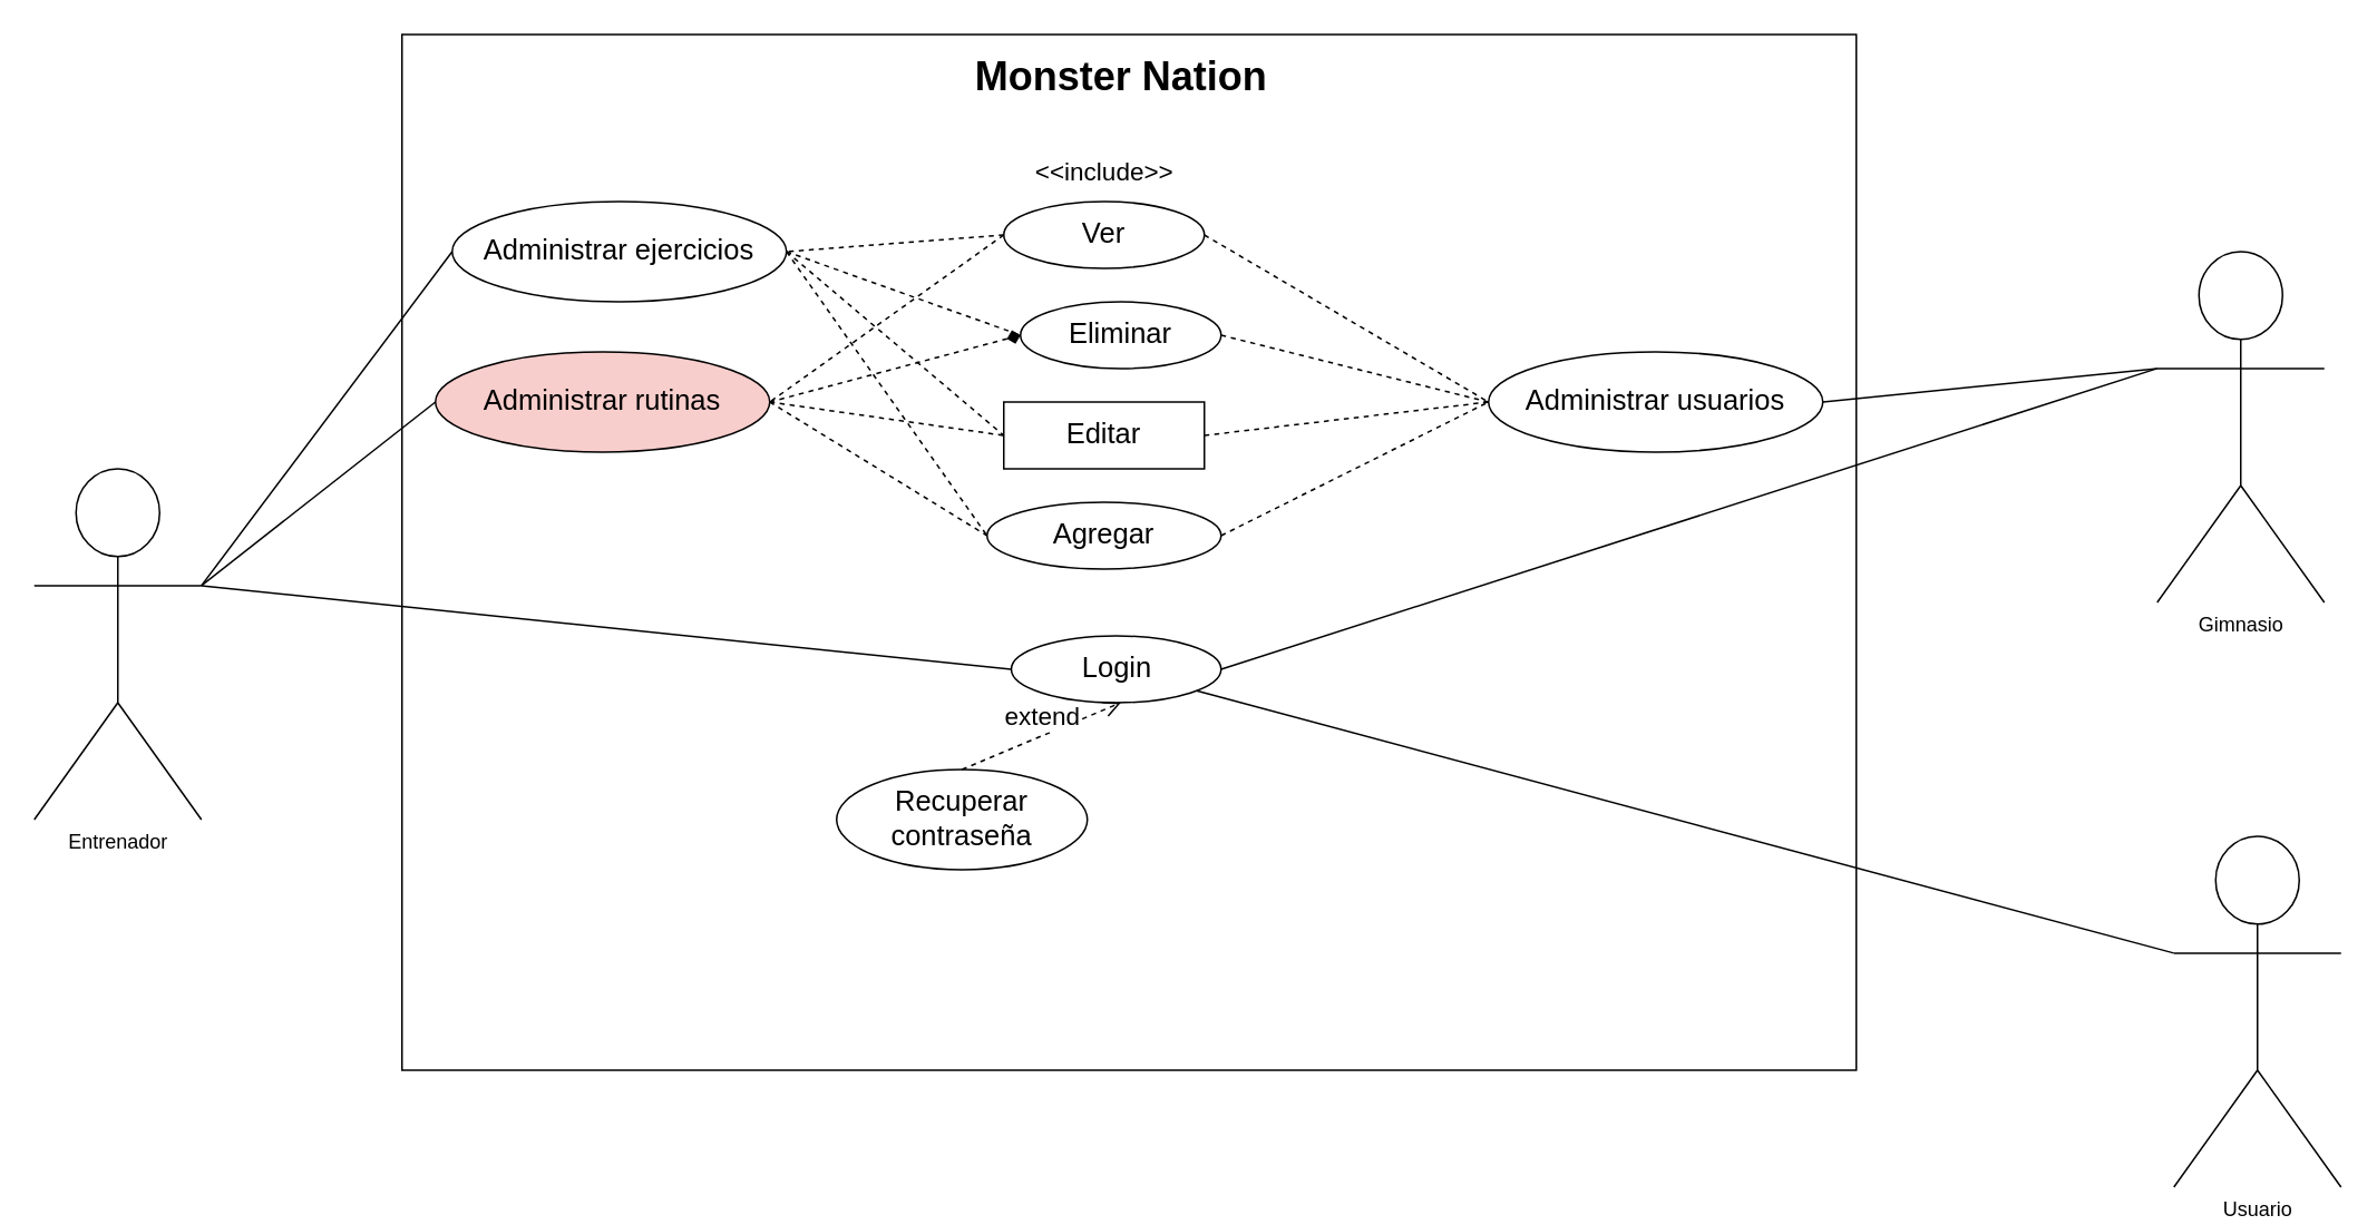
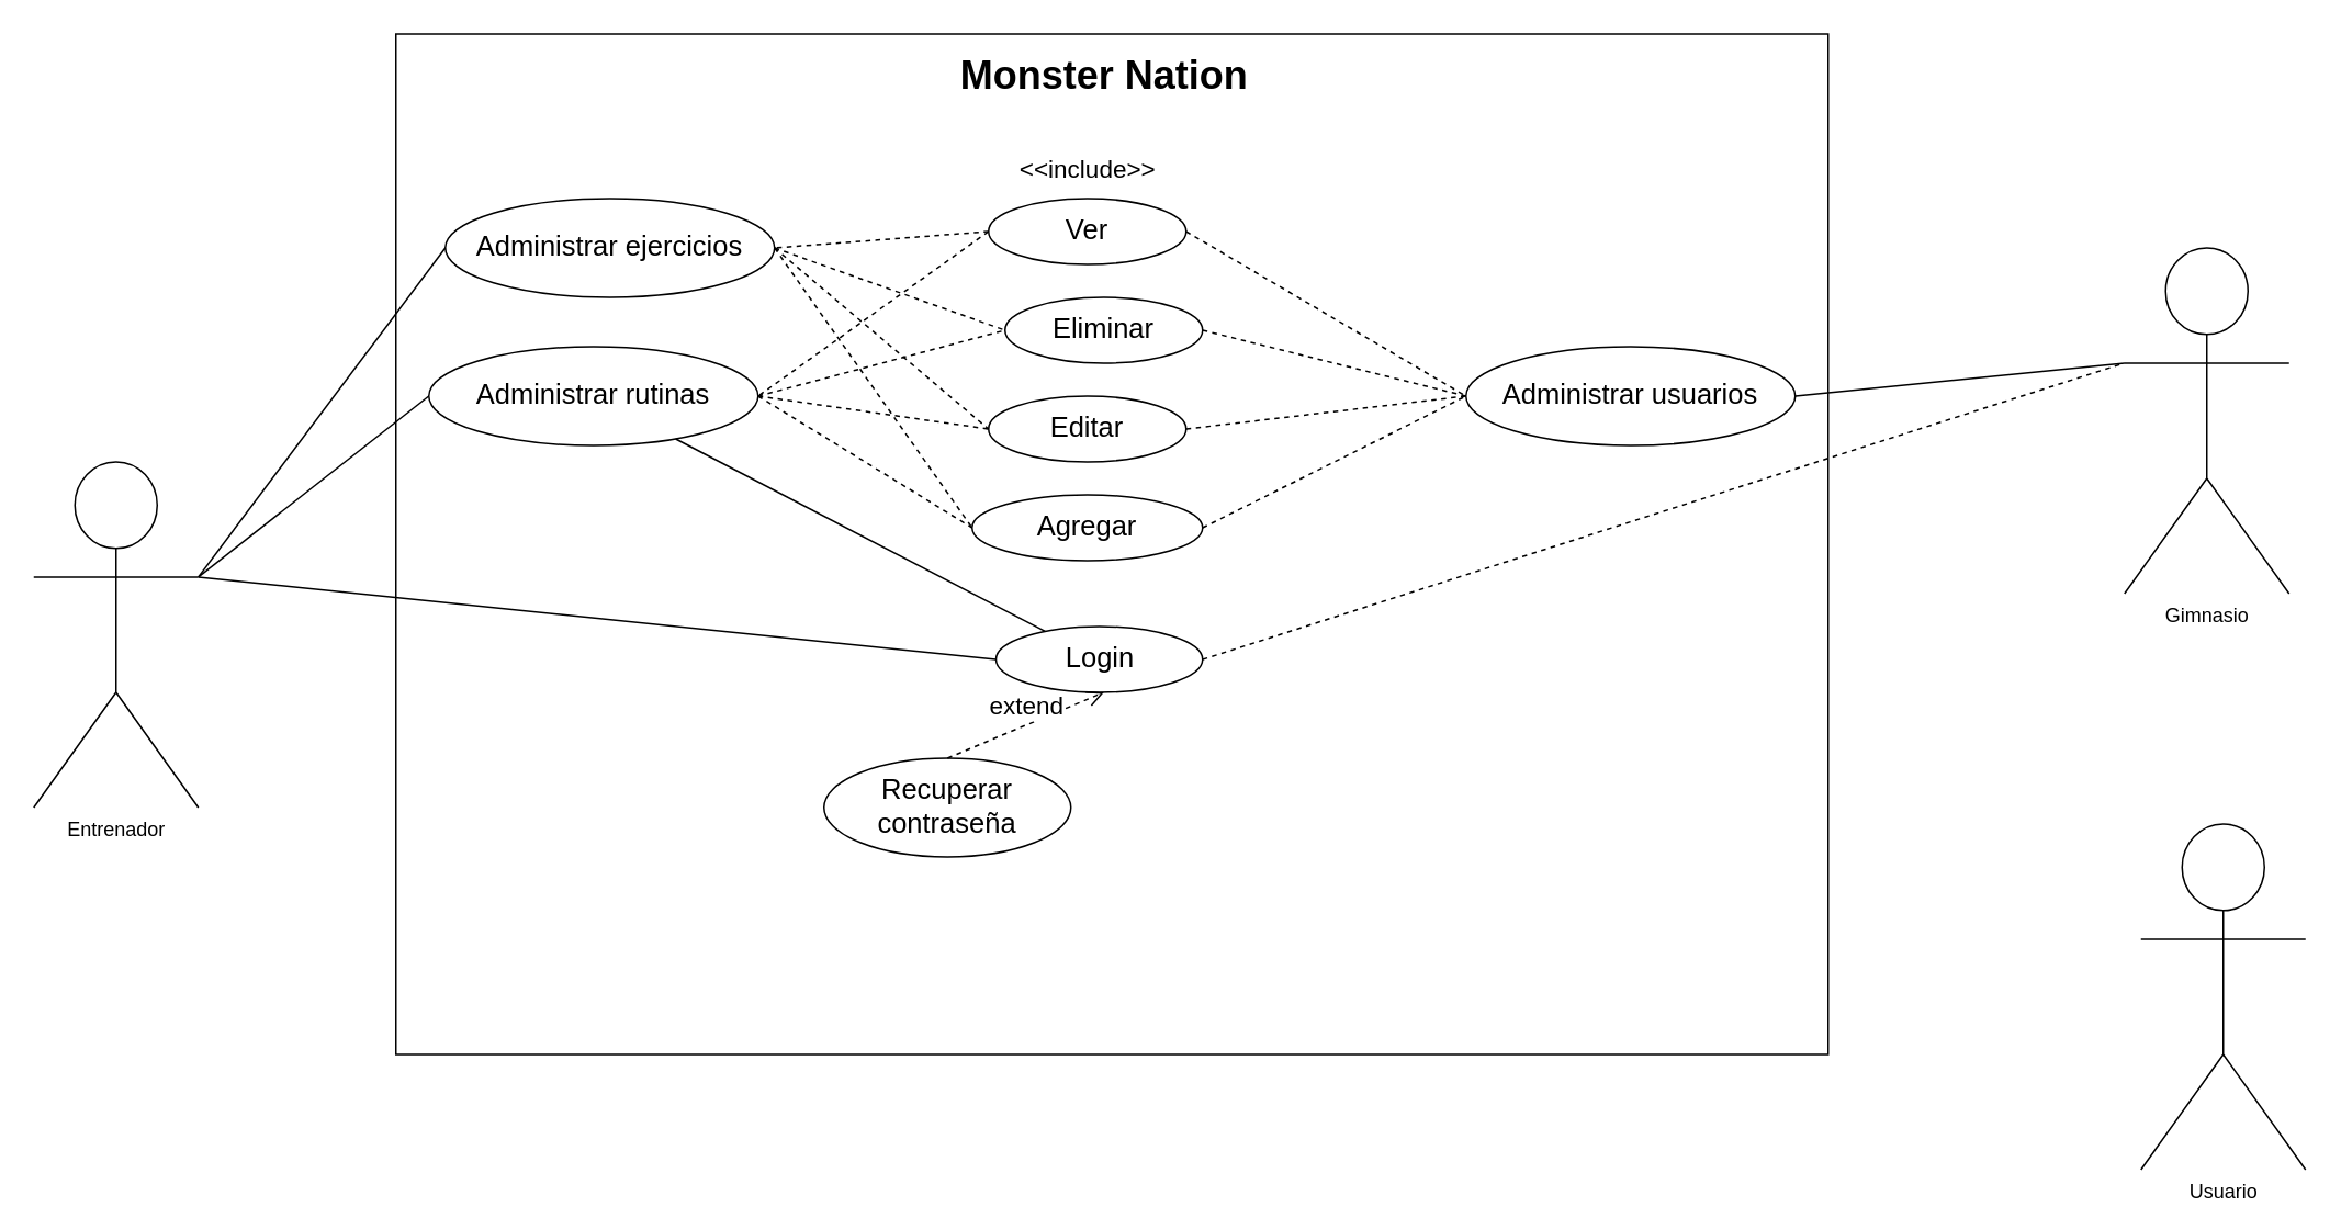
  <mxCell id="0" />
  <mxCell id="1" parent="0" />
  <mxCell id="2" value="Entrenador" style="shape=umlActor;verticalLabelPosition=bottom;verticalAlign=top;html=1;outlineConnect=0;" vertex="1" parent="1"><mxGeometry x="20" y="280" width="100" height="210" as="geometry" /></mxCell>
  <mxCell id="3" value="Usuario" style="shape=umlActor;verticalLabelPosition=bottom;verticalAlign=top;html=1;outlineConnect=0;" vertex="1" parent="1"><mxGeometry x="1300" y="500" width="100" height="210" as="geometry" /></mxCell>
  <mxCell id="4" value="Gimnasio" style="shape=umlActor;verticalLabelPosition=bottom;verticalAlign=top;html=1;outlineConnect=0;" vertex="1" parent="1"><mxGeometry x="1290" y="150" width="100" height="210" as="geometry" /></mxCell>
  <mxCell id="5" value="" style="rounded=0;whiteSpace=wrap;html=1;" vertex="1" parent="1"><mxGeometry x="240" y="20" width="870" height="620" as="geometry" /></mxCell>
  <mxCell id="6" value="&lt;p style=&quot;line-height: 1&quot;&gt;&lt;b&gt;&lt;font style=&quot;font-size: 24px&quot;&gt;Monster Nation&lt;/font&gt;&lt;/b&gt;&lt;/p&gt;" style="text;html=1;align=center;verticalAlign=middle;resizable=0;points=[];autosize=1;strokeColor=none;fillColor=none;" vertex="1" parent="1"><mxGeometry x="575" y="20" width="190" height="50" as="geometry" /></mxCell>
  <mxCell id="7" value="Administrar usuarios" style="ellipse;whiteSpace=wrap;html=1;fontSize=17;" vertex="1" parent="1"><mxGeometry x="890" y="210" width="200" height="60" as="geometry" /></mxCell>
  <mxCell id="8" value="" style="endArrow=none;html=1;rounded=0;fontSize=24;exitX=1;exitY=0.5;exitDx=0;exitDy=0;entryX=0;entryY=0.333;entryDx=0;entryDy=0;entryPerimeter=0;" edge="1" parent="1" source="7" target="4"><mxGeometry width="50" height="50" relative="1" as="geometry"><mxPoint x="520" y="210" as="sourcePoint" /><mxPoint x="570" y="160" as="targetPoint" /></mxGeometry></mxCell>
- <mxCell id="9" value="Administrar rutinas" style="ellipse;whiteSpace=wrap;html=1;fontSize=17;fillColor=#f8cecc;" vertex="1" parent="1"><mxGeometry x="260" y="210" width="200" height="60" as="geometry" /></mxCell>
+ <mxCell id="9" value="Administrar rutinas" style="ellipse;whiteSpace=wrap;html=1;fontSize=17;" vertex="1" parent="1"><mxGeometry x="260" y="210" width="200" height="60" as="geometry" /></mxCell>
  <mxCell id="10" value="" style="endArrow=none;html=1;rounded=0;fontSize=24;entryX=0;entryY=0.5;entryDx=0;entryDy=0;exitX=1;exitY=0.333;exitDx=0;exitDy=0;exitPerimeter=0;" edge="1" parent="1" source="2" target="9"><mxGeometry width="50" height="50" relative="1" as="geometry"><mxPoint x="168" y="400" as="sourcePoint" /><mxPoint x="284" y="350" as="targetPoint" /></mxGeometry></mxCell>
  <mxCell id="11" value="Agregar&lt;span style=&quot;color: rgba(0 , 0 , 0 , 0) ; font-family: monospace ; font-size: 0px&quot;&gt;%3CmxGraphModel%3E%3Croot%3E%3CmxCell%20id%3D%220%22%2F%3E%3CmxCell%20id%3D%221%22%20parent%3D%220%22%2F%3E%3CmxCell%20id%3D%222%22%20value%3D%22Administrar%20rutinas%22%20style%3D%22ellipse%3BwhiteSpace%3Dwrap%3Bhtml%3D1%3BfontSize%3D17%3B%22%20vertex%3D%221%22%20parent%3D%221%22%3E%3CmxGeometry%20x%3D%22340%22%20y%3D%22150%22%20width%3D%22200%22%20height%3D%2260%22%20as%3D%22geometry%22%2F%3E%3C%2FmxCell%3E%3C%2Froot%3E%3C%2FmxGraphModel%3E&lt;/span&gt;" style="ellipse;whiteSpace=wrap;html=1;fontSize=17;" vertex="1" parent="1"><mxGeometry x="590" y="300" width="140" height="40" as="geometry" /></mxCell>
  <mxCell id="12" value="Eliminar" style="ellipse;whiteSpace=wrap;html=1;fontSize=17;" vertex="1" parent="1"><mxGeometry x="610" y="180" width="120" height="40" as="geometry" /></mxCell>
  <mxCell id="13" value="" style="endArrow=none;dashed=1;html=1;rounded=0;fontSize=24;exitX=1;exitY=0.5;exitDx=0;exitDy=0;entryX=0;entryY=0.5;entryDx=0;entryDy=0;" edge="1" parent="1" source="12" target="7"><mxGeometry width="50" height="50" relative="1" as="geometry"><mxPoint x="660" y="240" as="sourcePoint" /><mxPoint x="710" y="190" as="targetPoint" /></mxGeometry></mxCell>
  <mxCell id="14" value="" style="endArrow=none;dashed=1;html=1;rounded=0;fontSize=24;exitX=1;exitY=0.5;exitDx=0;exitDy=0;entryX=0;entryY=0.5;entryDx=0;entryDy=0;startArrow=none;" edge="1" parent="1" source="23" target="7"><mxGeometry width="50" height="50" relative="1" as="geometry"><mxPoint x="540" y="260" as="sourcePoint" /><mxPoint x="710" y="190" as="targetPoint" /></mxGeometry></mxCell>
- <mxCell id="15" value="" style="endArrow=diamond;dashed=1;html=1;rounded=0;fontSize=24;exitX=1;exitY=0.5;exitDx=0;exitDy=0;entryX=0;entryY=0.5;entryDx=0;entryDy=0;" edge="1" parent="1" source="9" target="12"><mxGeometry width="50" height="50" relative="1" as="geometry"><mxPoint x="369" y="260" as="sourcePoint" /><mxPoint x="710" y="190" as="targetPoint" /></mxGeometry></mxCell>
+ <mxCell id="15" value="" style="endArrow=none;dashed=1;html=1;rounded=0;fontSize=24;exitX=1;exitY=0.5;exitDx=0;exitDy=0;entryX=0;entryY=0.5;entryDx=0;entryDy=0;" edge="1" parent="1" source="9" target="12"><mxGeometry width="50" height="50" relative="1" as="geometry"><mxPoint x="369" y="260" as="sourcePoint" /><mxPoint x="710" y="190" as="targetPoint" /></mxGeometry></mxCell>
  <mxCell id="16" value="" style="endArrow=none;dashed=1;html=1;rounded=0;fontSize=24;exitX=1;exitY=0.5;exitDx=0;exitDy=0;entryX=0;entryY=0.5;entryDx=0;entryDy=0;" edge="1" parent="1" source="9" target="23"><mxGeometry width="50" height="50" relative="1" as="geometry"><mxPoint x="420" y="190" as="sourcePoint" /><mxPoint x="530" y="250" as="targetPoint" /></mxGeometry></mxCell>
  <mxCell id="17" value="" style="endArrow=none;dashed=1;html=1;rounded=0;fontSize=24;exitX=1;exitY=0.5;exitDx=0;exitDy=0;entryX=0;entryY=0.5;entryDx=0;entryDy=0;" edge="1" parent="1" source="9" target="11"><mxGeometry width="50" height="50" relative="1" as="geometry"><mxPoint x="420" y="190" as="sourcePoint" /><mxPoint x="540" y="260" as="targetPoint" /></mxGeometry></mxCell>
  <mxCell id="18" value="&lt;font style=&quot;font-size: 15px&quot;&gt;&amp;lt;&amp;lt;include&amp;gt;&amp;gt;&lt;/font&gt;" style="text;html=1;align=center;verticalAlign=middle;resizable=0;points=[];autosize=1;strokeColor=none;fillColor=none;fontSize=24;" vertex="1" parent="1"><mxGeometry x="610" y="80" width="100" height="40" as="geometry" /></mxCell>
  <mxCell id="19" value="Ver" style="ellipse;whiteSpace=wrap;html=1;fontSize=17;" vertex="1" parent="1"><mxGeometry x="600" y="120" width="120" height="40" as="geometry" /></mxCell>
  <mxCell id="20" value="" style="endArrow=none;dashed=1;html=1;rounded=0;fontSize=24;exitX=1;exitY=0.5;exitDx=0;exitDy=0;entryX=0;entryY=0.5;entryDx=0;entryDy=0;" edge="1" parent="1" source="19" target="7"><mxGeometry width="50" height="50" relative="1" as="geometry"><mxPoint x="590" y="250" as="sourcePoint" /><mxPoint x="890" y="190" as="targetPoint" /></mxGeometry></mxCell>
  <mxCell id="21" value="" style="endArrow=none;dashed=1;html=1;rounded=0;fontSize=24;exitX=0;exitY=0.5;exitDx=0;exitDy=0;entryX=1;entryY=0.5;entryDx=0;entryDy=0;" edge="1" parent="1" source="19" target="9"><mxGeometry width="50" height="50" relative="1" as="geometry"><mxPoint x="720" y="250" as="sourcePoint" /><mxPoint x="710" y="190" as="targetPoint" /></mxGeometry></mxCell>
  <mxCell id="22" value="Administrar ejercicios" style="ellipse;whiteSpace=wrap;html=1;fontSize=17;" vertex="1" parent="1"><mxGeometry x="270" y="120" width="200" height="60" as="geometry" /></mxCell>
- <mxCell id="23" value="Editar" style="whiteSpace=wrap;html=1;fontSize=17;rounded=0;" vertex="1" parent="1"><mxGeometry x="600" y="240" width="120" height="40" as="geometry" /></mxCell>
+ <mxCell id="23" value="Editar" style="ellipse;whiteSpace=wrap;html=1;fontSize=17;" vertex="1" parent="1"><mxGeometry x="600" y="240" width="120" height="40" as="geometry" /></mxCell>
  <mxCell id="24" value="" style="endArrow=none;dashed=1;html=1;rounded=0;fontSize=24;exitX=1;exitY=0.5;exitDx=0;exitDy=0;entryX=0;entryY=0.5;entryDx=0;entryDy=0;" edge="1" parent="1" source="11" target="7"><mxGeometry width="50" height="50" relative="1" as="geometry"><mxPoint x="340" y="240" as="sourcePoint" /><mxPoint x="1020" y="330" as="targetPoint" /></mxGeometry></mxCell>
  <mxCell id="25" value="" style="endArrow=none;html=1;rounded=0;fontSize=24;entryX=0;entryY=0.5;entryDx=0;entryDy=0;exitX=1;exitY=0.333;exitDx=0;exitDy=0;exitPerimeter=0;" edge="1" parent="1" source="2" target="22"><mxGeometry width="50" height="50" relative="1" as="geometry"><mxPoint x="50" y="80" as="sourcePoint" /><mxPoint x="270" y="250" as="targetPoint" /></mxGeometry></mxCell>
  <mxCell id="26" value="" style="endArrow=none;dashed=1;html=1;rounded=0;fontSize=24;exitX=0;exitY=0.5;exitDx=0;exitDy=0;" edge="1" parent="1" source="19"><mxGeometry width="50" height="50" relative="1" as="geometry"><mxPoint x="610" y="150" as="sourcePoint" /><mxPoint x="470" y="150" as="targetPoint" /></mxGeometry></mxCell>
  <mxCell id="27" value="" style="endArrow=none;dashed=1;html=1;rounded=0;fontSize=24;exitX=1;exitY=0.5;exitDx=0;exitDy=0;entryX=0;entryY=0.5;entryDx=0;entryDy=0;" edge="1" parent="1" source="22" target="12"><mxGeometry width="50" height="50" relative="1" as="geometry"><mxPoint x="470" y="250" as="sourcePoint" /><mxPoint x="620" y="210" as="targetPoint" /></mxGeometry></mxCell>
  <mxCell id="28" value="" style="endArrow=none;dashed=1;html=1;rounded=0;fontSize=24;exitX=1;exitY=0.5;exitDx=0;exitDy=0;entryX=0;entryY=0.5;entryDx=0;entryDy=0;" edge="1" parent="1" source="22" target="23"><mxGeometry width="50" height="50" relative="1" as="geometry"><mxPoint x="480" y="160" as="sourcePoint" /><mxPoint x="620" y="210" as="targetPoint" /></mxGeometry></mxCell>
  <mxCell id="29" value="" style="endArrow=none;dashed=1;html=1;rounded=0;fontSize=24;entryX=0;entryY=0.5;entryDx=0;entryDy=0;exitX=1;exitY=0.5;exitDx=0;exitDy=0;" edge="1" parent="1" source="22" target="11"><mxGeometry width="50" height="50" relative="1" as="geometry"><mxPoint x="480" y="160" as="sourcePoint" /><mxPoint x="610" y="270" as="targetPoint" /></mxGeometry></mxCell>
  <mxCell id="30" value="Login" style="ellipse;whiteSpace=wrap;html=1;fontSize=17;" vertex="1" parent="1"><mxGeometry x="604.5" y="380" width="125.5" height="40" as="geometry" /></mxCell>
- <mxCell id="31" value="" style="endArrow=none;html=1;rounded=0;fontSize=24;exitX=1;exitY=0.5;exitDx=0;exitDy=0;entryX=0;entryY=0.333;entryDx=0;entryDy=0;entryPerimeter=0;" edge="1" parent="1" source="30" target="4"><mxGeometry width="50" height="50" relative="1" as="geometry"><mxPoint x="1100" y="250" as="sourcePoint" /><mxPoint x="1180" y="125" as="targetPoint" /></mxGeometry></mxCell>
- <mxCell id="32" value="" style="endArrow=none;html=1;rounded=0;fontSize=24;entryX=0;entryY=0.333;entryDx=0;entryDy=0;entryPerimeter=0;" edge="1" parent="1" source="30" target="3"><mxGeometry width="50" height="50" relative="1" as="geometry"><mxPoint x="796" y="490" as="sourcePoint" /><mxPoint x="1180" y="425" as="targetPoint" /></mxGeometry></mxCell>
+ <mxCell id="31" value="" style="endArrow=none;html=1;rounded=0;fontSize=24;exitX=1;exitY=0.5;exitDx=0;exitDy=0;entryX=0;entryY=0.333;entryDx=0;entryDy=0;entryPerimeter=0;dashed=1;" edge="1" parent="1" source="30" target="4"><mxGeometry width="50" height="50" relative="1" as="geometry"><mxPoint x="1100" y="250" as="sourcePoint" /><mxPoint x="1180" y="125" as="targetPoint" /></mxGeometry></mxCell>
+ <mxCell id="32" value="" style="endArrow=none;html=1;rounded=0;fontSize=24;" edge="1" parent="1" source="30" target="9"><mxGeometry width="50" height="50" relative="1" as="geometry"><mxPoint x="796" y="490" as="sourcePoint" /><mxPoint x="1180" y="425" as="targetPoint" /></mxGeometry></mxCell>
  <mxCell id="33" value="" style="endArrow=none;html=1;rounded=0;fontSize=24;entryX=0;entryY=0.5;entryDx=0;entryDy=0;exitX=1;exitY=0.333;exitDx=0;exitDy=0;exitPerimeter=0;" edge="1" parent="1" source="2" target="30"><mxGeometry width="50" height="50" relative="1" as="geometry"><mxPoint x="50" y="80" as="sourcePoint" /><mxPoint x="270" y="250" as="targetPoint" /></mxGeometry></mxCell>
  <mxCell id="34" value="Recuperar contraseña" style="ellipse;whiteSpace=wrap;html=1;fontSize=17;" vertex="1" parent="1"><mxGeometry x="500" y="460" width="150" height="60" as="geometry" /></mxCell>
  <mxCell id="35" value="extend" style="html=1;verticalAlign=bottom;endArrow=open;dashed=1;endSize=8;rounded=0;fontSize=15;exitX=0.5;exitY=0;exitDx=0;exitDy=0;" edge="1" parent="1" source="34"><mxGeometry relative="1" as="geometry"><mxPoint x="775" y="470" as="sourcePoint" /><mxPoint x="670" y="420" as="targetPoint" /></mxGeometry></mxCell>
